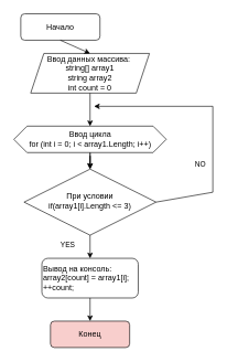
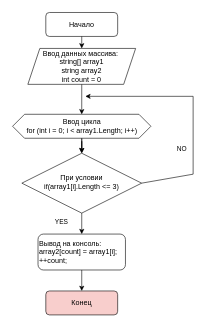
  <mxCell id="0" />
  <mxCell id="1" parent="0" />
- <mxCell id="2" value="Начало" style="rounded=1;whiteSpace=wrap;html=1;fontSize=12;glass=0;strokeWidth=1;shadow=0;" parent="1" vertex="1"><mxGeometry x="31" y="20" width="120" height="40" as="geometry" /></mxCell>
+ <mxCell id="2" value="Начало" style="rounded=1;whiteSpace=wrap;html=1;fontSize=12;glass=0;strokeWidth=1;shadow=0;" parent="1" vertex="1"><mxGeometry x="76" y="20" width="120" height="40" as="geometry" /></mxCell>
  <mxCell id="3" value="При условии&lt;br&gt;if(array1[i].Length &amp;lt;= 3)" style="rhombus;whiteSpace=wrap;html=1;shadow=0;fontFamily=Helvetica;fontSize=12;align=center;strokeWidth=1;spacing=6;spacingTop=-4;" parent="1" vertex="1"><mxGeometry x="36" y="255" width="200" height="100" as="geometry" /></mxCell>
  <mxCell id="4" value="Конец" style="rounded=1;whiteSpace=wrap;html=1;fontSize=12;glass=0;strokeWidth=1;shadow=0;fillColor=#f8cecc;" parent="1" vertex="1"><mxGeometry x="76" y="485" width="120" height="40" as="geometry" /></mxCell>
  <mxCell id="5" value="Ввод данных массива:&amp;nbsp;&lt;br&gt;string[] array1&lt;br&gt;string array2&lt;br&gt;int count = 0" style="shape=parallelogram;perimeter=parallelogramPerimeter;whiteSpace=wrap;html=1;fixedSize=1;" vertex="1" parent="1"><mxGeometry x="46" y="80" width="180" height="60" as="geometry" /></mxCell>
  <mxCell id="6" value="&lt;div style=&quot;text-align: justify;&quot;&gt;&lt;span style=&quot;background-color: initial;&quot;&gt;Вывод на консоль:&lt;/span&gt;&lt;/div&gt;&lt;div style=&quot;text-align: justify;&quot;&gt;array2[count] = array1[i];&lt;/div&gt;&lt;div style=&quot;text-align: justify;&quot;&gt;++count;&lt;/div&gt;" style="rounded=1;whiteSpace=wrap;html=1;align=left;" vertex="1" parent="1"><mxGeometry x="63" y="390" width="146" height="60" as="geometry" /></mxCell>
  <mxCell id="7" value="" style="endArrow=classic;html=1;rounded=0;exitX=0.5;exitY=1;exitDx=0;exitDy=0;entryX=0.5;entryY=0;entryDx=0;entryDy=0;" edge="1" parent="1" source="2" target="5"><mxGeometry width="50" height="50" relative="1" as="geometry"><mxPoint x="136" y="30" as="sourcePoint" /><mxPoint x="152" y="140" as="targetPoint" /></mxGeometry></mxCell>
  <mxCell id="8" value="" style="edgeStyle=orthogonalEdgeStyle;rounded=0;orthogonalLoop=1;jettySize=auto;html=1;" edge="1" parent="1" source="9" target="3"><mxGeometry relative="1" as="geometry" /></mxCell>
  <mxCell id="9" value="Ввод цикла&lt;br&gt;for (int i = 0; i &amp;lt; array1.Length; i++)" style="shape=hexagon;perimeter=hexagonPerimeter2;whiteSpace=wrap;html=1;fixedSize=1;" vertex="1" parent="1"><mxGeometry x="20.5" y="190" width="231" height="40" as="geometry" /></mxCell>
  <mxCell id="10" value="" style="endArrow=classic;html=1;rounded=0;exitX=0.5;exitY=1;exitDx=0;exitDy=0;entryX=0.5;entryY=0;entryDx=0;entryDy=0;" edge="1" parent="1" source="5" target="9"><mxGeometry width="50" height="50" relative="1" as="geometry"><mxPoint x="102" y="300" as="sourcePoint" /><mxPoint x="152" y="250" as="targetPoint" /></mxGeometry></mxCell>
  <mxCell id="11" value="" style="endArrow=classic;html=1;rounded=0;entryX=0.5;entryY=0;entryDx=0;entryDy=0;" edge="1" parent="1" source="9" target="3"><mxGeometry width="50" height="50" relative="1" as="geometry"><mxPoint x="136" y="200" as="sourcePoint" /><mxPoint x="146" y="170" as="targetPoint" /></mxGeometry></mxCell>
  <mxCell id="12" value="YES" style="endArrow=classic;html=1;rounded=0;entryX=0.5;entryY=0;entryDx=0;entryDy=0;exitX=0.5;exitY=1;exitDx=0;exitDy=0;" edge="1" parent="1" source="3" target="6"><mxGeometry x="-0.2" y="-34" width="50" height="50" relative="1" as="geometry"><mxPoint x="136" y="360" as="sourcePoint" /><mxPoint x="156" y="200" as="targetPoint" /><mxPoint as="offset" /></mxGeometry></mxCell>
  <mxCell id="13" value="" style="endArrow=classic;html=1;rounded=0;exitX=0.5;exitY=1;exitDx=0;exitDy=0;entryX=0.5;entryY=0;entryDx=0;entryDy=0;" edge="1" parent="1" source="6" target="4"><mxGeometry width="50" height="50" relative="1" as="geometry"><mxPoint x="166" y="170" as="sourcePoint" /><mxPoint x="166" y="210" as="targetPoint" /></mxGeometry></mxCell>
  <mxCell id="14" value="" style="endArrow=classic;html=1;rounded=0;exitX=1;exitY=0.5;exitDx=0;exitDy=0;" edge="1" parent="1" source="3"><mxGeometry width="50" height="50" relative="1" as="geometry"><mxPoint x="102" y="370" as="sourcePoint" /><mxPoint x="142" y="160" as="targetPoint" /><Array as="points"><mxPoint x="322" y="290" /><mxPoint x="322" y="160" /></Array></mxGeometry></mxCell>
  <mxCell id="15" value="NO" style="edgeLabel;html=1;align=center;verticalAlign=middle;resizable=0;points=[];" vertex="1" connectable="0" parent="14"><mxGeometry x="-0.35" relative="1" as="geometry"><mxPoint x="-20" y="-1" as="offset" /></mxGeometry></mxCell>
